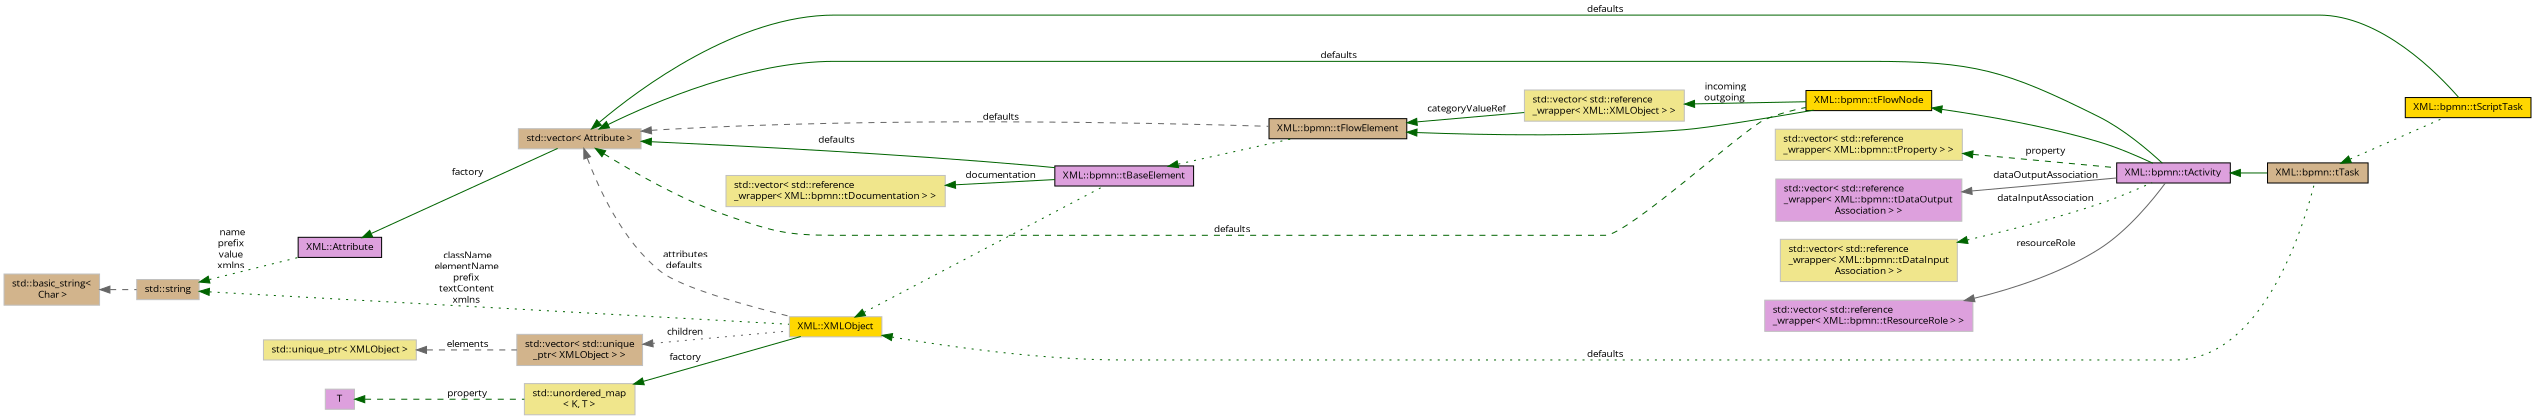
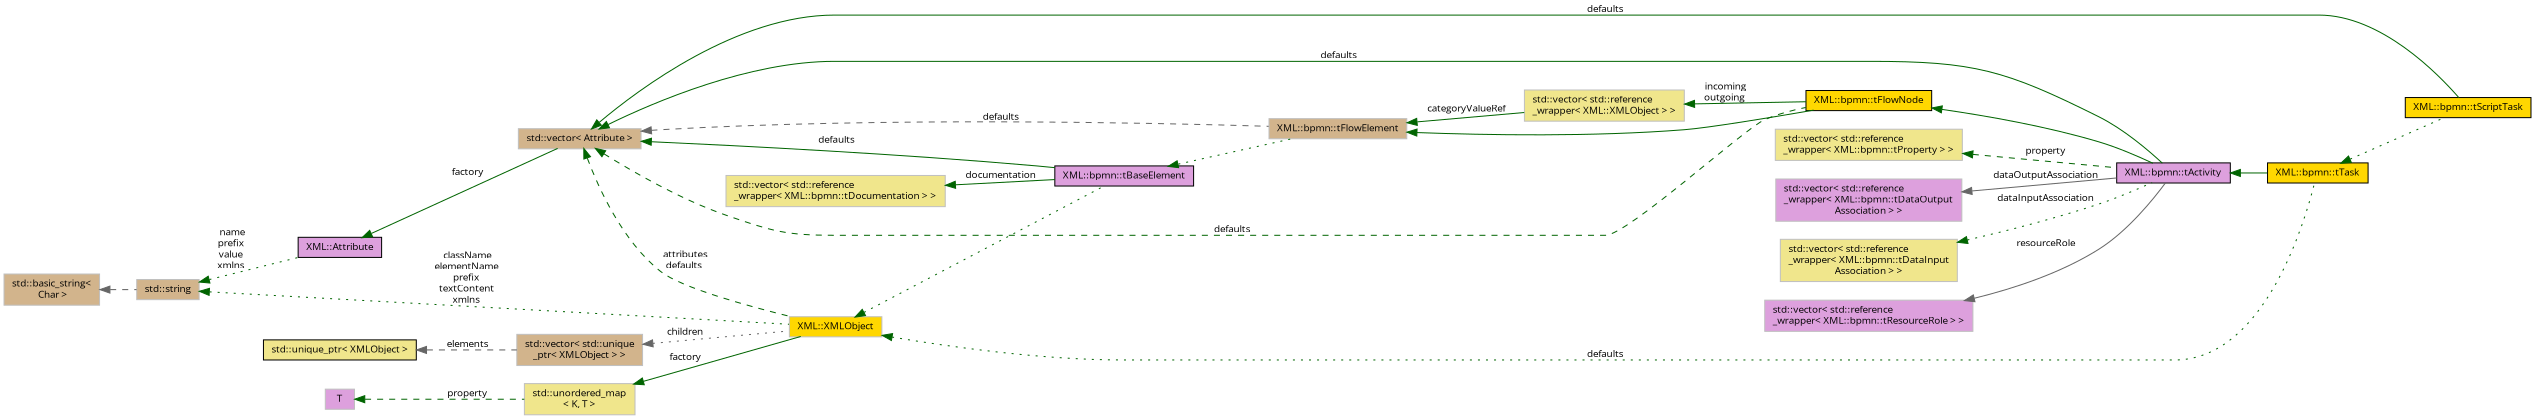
  digraph {
    fontname="Open Sans"
    rankdir=LR
    node [color=grey75 fillcolor=plum fontname="Open Sans" fontsize=10 shape=record style=filled]
    edge [color=darkgreen dir=back fontname="Open Sans" fontsize=10 labelfontname=Helvetica labelfontsize=10 style=solid]
    n1 [color=black fillcolor=gold fontcolor=black height=0.2 label="XML::bpmn::tScriptTask" width=0.4]
-   n2 [color=black fillcolor=tan height=0.2 label="XML::bpmn::tTask" width=0.4]
+   n2 [color=black fillcolor=gold height=0.2 label="XML::bpmn::tTask" width=0.4]
    n3 [color=black height=0.2 label="XML::bpmn::tActivity" width=0.4]
    n4 [color=black fillcolor=gold height=0.2 label="XML::bpmn::tFlowNode" width=0.4]
-   n5 [color=black fillcolor=tan height=0.2 label="XML::bpmn::tFlowElement" width=0.4]
+   n5 [fillcolor=tan height=0.2 label="XML::bpmn::tFlowElement" width=0.4]
    n6 [fillcolor=khaki height=0.2 label="std::vector\< std::reference\l_wrapper\< XML::XMLObject \> \>" width=0.4]
    n7 [color=black height=0.2 label="XML::bpmn::tBaseElement" width=0.4]
    n8 [fillcolor=gold height=0.2 label="XML::XMLObject" width=0.4]
    n9 [fillcolor=tan height=0.2 label="std::vector\< Attribute \>" width=0.4]
    n10 [color=black height=0.2 label="XML::Attribute" width=0.4]
    n11 [fillcolor=tan height=0.2 label="std::string" width=0.4]
    n12 [fillcolor=tan height=0.2 label="std::basic_string\<\l Char \>" width=0.4]
    n13 [fillcolor=tan height=0.2 label="std::vector\< std::unique\l_ptr\< XMLObject \> \>" width=0.4]
-   n14 [fillcolor=khaki height=0.2 label="std::unique_ptr\< XMLObject \>" width=0.4]
+   n14 [color=black fillcolor=khaki height=0.2 label="std::unique_ptr\< XMLObject \>" width=0.4]
    n15 [fillcolor=khaki height=0.2 label="std::unordered_map\l\< K, T \>" width=0.4]
    n16 [height=0.2 label=T width=0.4]
    n17 [fillcolor=khaki height=0.2 label="std::vector\< std::reference\l_wrapper\< XML::bpmn::tDocumentation \> \>" width=0.4]
    n18 [fillcolor=khaki height=0.2 label="std::vector\< std::reference\l_wrapper\< XML::bpmn::tProperty \> \>" width=0.4]
    n19 [height=0.2 label="std::vector\< std::reference\l_wrapper\< XML::bpmn::tDataOutput\lAssociation \> \>" width=0.4]
    n20 [fillcolor=khaki height=0.2 label="std::vector\< std::reference\l_wrapper\< XML::bpmn::tDataInput\lAssociation \> \>" width=0.4]
    n21 [height=0.2 label="std::vector\< std::reference\l_wrapper\< XML::bpmn::tResourceRole \> \>" width=0.4]
    n2 -> n1 [style=dotted]
    n3 -> n2
    n4 -> n3
    n5 -> n4
    n5 -> n6 [label=" categoryValueRef"]
    n6 -> n4 [label=" incoming\noutgoing"]
    n7 -> n5 [style=dotted]
    n8 -> n2 [label=" defaults" style=dotted]
    n8 -> n7 [style=dotted]
    n9 -> n1 [label=" defaults"]
    n9 -> n3 [label=" defaults"]
    n9 -> n4 [label=" defaults" style=dashed]
    n9 -> n5 [color=gray40 label=" defaults" style=dashed]
    n9 -> n7 [label=" defaults"]
-   n9 -> n8 [color=gray40 label=" attributes\ndefaults" style=dashed]
+   n9 -> n8 [label=" attributes\ndefaults" style=dashed]
    n10 -> n9 [label=" factory"]
    n11 -> n8 [label=" className\nelementName\nprefix\ntextContent\nxmlns" style=dotted]
    n11 -> n10 [label=" name\nprefix\nvalue\nxmlns" style=dotted]
    n12 -> n11 [color=gray40 style=dashed]
    n13 -> n8 [color=gray40 label=" children" style=dotted]
    n14 -> n13 [color=gray40 label=" elements" style=dashed]
    n15 -> n8 [label=" factory"]
    n16 -> n15 [label=" property" style=dashed]
    n17 -> n7 [label=" documentation"]
    n18 -> n3 [label=" property" style=dashed]
    n19 -> n3 [color=gray40 label=" dataOutputAssociation"]
    n20 -> n3 [label=" dataInputAssociation" style=dotted]
    n21 -> n3 [color=gray40 label=" resourceRole"]
  }
